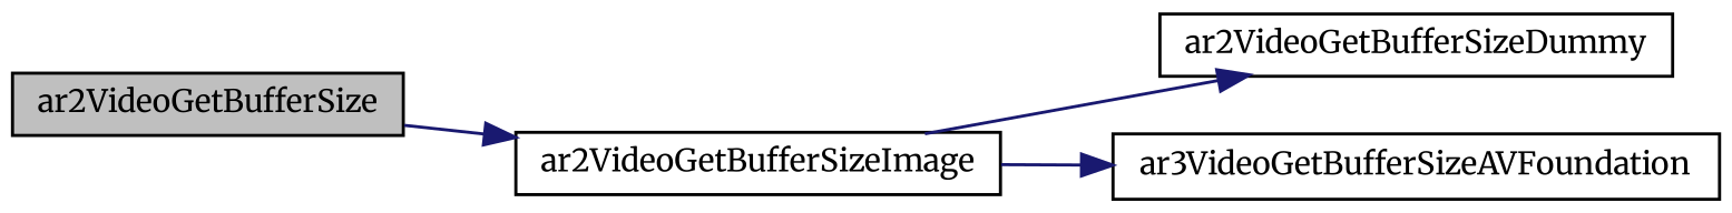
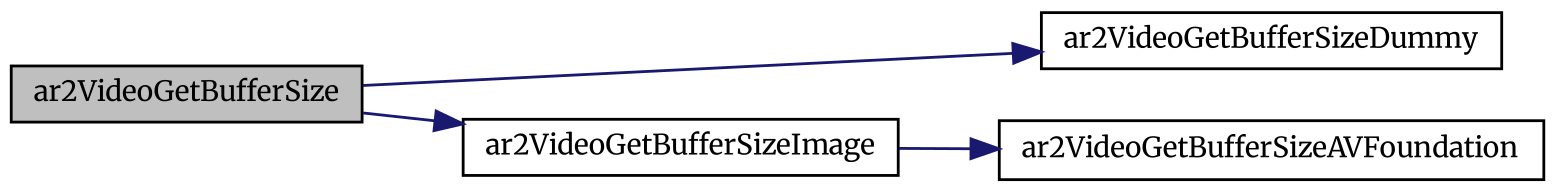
  digraph {
    fontname=Merriweather
    rankdir=LR
    node [color=black fillcolor=white fontname=Merriweather fontsize=10 shape=record style=filled]
    edge [color=midnightblue fontname=Merriweather fontsize=10 labelfontname=Helvetica labelfontsize=10 style=solid]
    n1 [fillcolor=grey75 fontcolor=black height=0.2 label=ar2VideoGetBufferSize width=0.4]
    n2 [height=0.2 label=ar2VideoGetBufferSizeDummy width=0.4]
    n3 [height=0.2 label=ar2VideoGetBufferSizeImage width=0.4]
-   n4 [height=0.2 label=ar3VideoGetBufferSizeAVFoundation width=0.4]
-   n3 -> n2
+   n4 [height=0.2 label=ar2VideoGetBufferSizeAVFoundation width=0.4]
+   n1 -> n2
    n1 -> n3
    n3 -> n4
  }
